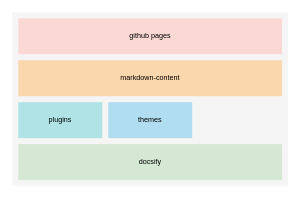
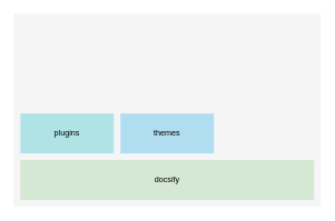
  <mxCell id="0" />
  <mxCell id="1" parent="0" />
  <mxCell id="2" value="" style="rounded=0;whiteSpace=wrap;html=1;fillColor=#f5f5f5;strokeColor=none;fontColor=#333333;" vertex="1" parent="1"><mxGeometry x="20" y="20" width="460" height="290" as="geometry" /></mxCell>
  <mxCell id="3" value="docsify" style="rounded=0;whiteSpace=wrap;html=1;fillColor=#d5e8d4;strokeColor=none;" vertex="1" parent="1"><mxGeometry x="30" y="240" width="440" height="60" as="geometry" /></mxCell>
  <mxCell id="4" value="plugins" style="rounded=0;whiteSpace=wrap;html=1;fillColor=#b0e3e6;strokeColor=none;" vertex="1" parent="1"><mxGeometry x="30" y="170" width="140" height="60" as="geometry" /></mxCell>
  <mxCell id="5" value="themes" style="rounded=0;whiteSpace=wrap;html=1;fillColor=#b1ddf0;strokeColor=none;" vertex="1" parent="1"><mxGeometry x="180" y="170" width="140" height="60" as="geometry" /></mxCell>
- <mxCell id="6" value="markdown-content" style="rounded=0;whiteSpace=wrap;html=1;fillColor=#fad7ac;strokeColor=none;" vertex="1" parent="1"><mxGeometry x="30" y="100" width="440" height="60" as="geometry" /></mxCell>
- <mxCell id="7" value="github pages" style="rounded=0;whiteSpace=wrap;html=1;fillColor=#fad9d5;strokeColor=none;" vertex="1" parent="1"><mxGeometry x="30" y="30" width="440" height="60" as="geometry" /></mxCell>
